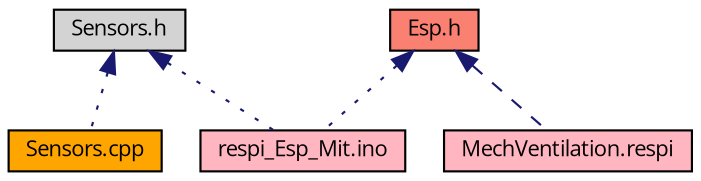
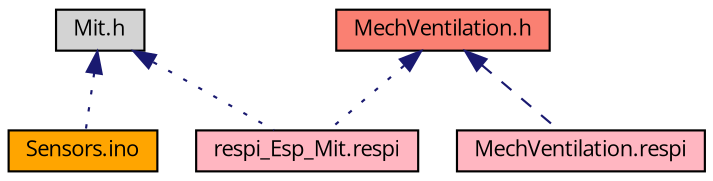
  digraph {
    fontname="Open Sans"
    node [color=black fillcolor=lightpink fontname="Open Sans" fontsize=10 shape=record style=filled]
    edge [color=midnightblue dir=back fontname="Open Sans" fontsize=10 labelfontname=Helvetica labelfontsize=10 style=dotted]
-   n1 [fillcolor=lightgrey fontcolor=black height=0.2 label="Sensors.h" width=0.4]
-   n2 [height=0.2 label="respi_Esp_Mit.ino" width=0.4]
-   n3 [fillcolor=orange height=0.2 label="Sensors.cpp" width=0.4]
-   n4 [fillcolor=salmon height=0.2 label="Esp.h" width=0.4]
+   n1 [fillcolor=lightgrey fontcolor=black height=0.2 label="Mit.h" width=0.4]
+   n2 [height=0.2 label="respi_Esp_Mit.respi" width=0.4]
+   n3 [fillcolor=orange height=0.2 label="Sensors.ino" width=0.4]
+   n4 [fillcolor=salmon height=0.2 label="MechVentilation.h" width=0.4]
    n5 [height=0.2 label="MechVentilation.respi" width=0.4]
    n1 -> n2
    n1 -> n3
    n4 -> n2
    n4 -> n5 [style=dashed]
  }
